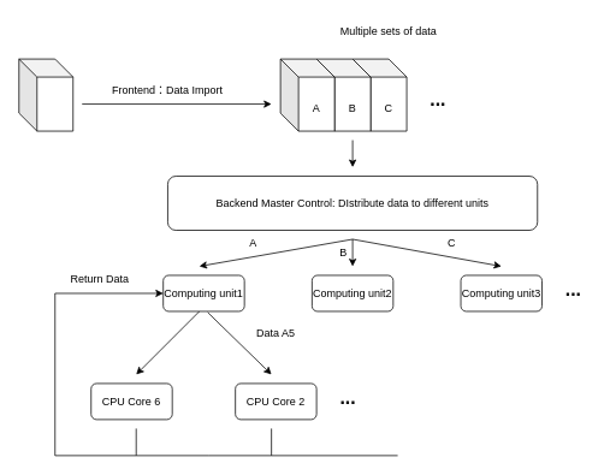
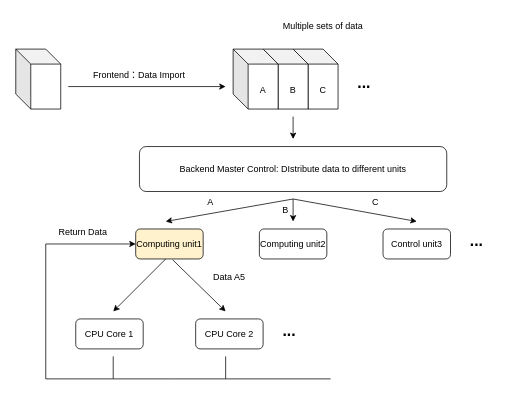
  <mxCell id="0" />
  <mxCell id="1" parent="0" />
  <mxCell id="2" value="" style="shape=cube;whiteSpace=wrap;html=1;boundedLbl=1;backgroundOutline=1;darkOpacity=0.05;darkOpacity2=0.1;" vertex="1" parent="1"><mxGeometry x="20" y="65" width="60" height="80" as="geometry" /></mxCell>
  <mxCell id="3" value="" style="shape=cube;whiteSpace=wrap;html=1;boundedLbl=1;backgroundOutline=1;darkOpacity=0.05;darkOpacity2=0.1;" vertex="1" parent="1"><mxGeometry x="390" y="65" width="60" height="80" as="geometry" /></mxCell>
  <mxCell id="4" value="" style="shape=cube;whiteSpace=wrap;html=1;boundedLbl=1;backgroundOutline=1;darkOpacity=0.05;darkOpacity2=0.1;" vertex="1" parent="1"><mxGeometry x="350" y="65" width="60" height="80" as="geometry" /></mxCell>
  <mxCell id="5" value="" style="shape=cube;whiteSpace=wrap;html=1;boundedLbl=1;backgroundOutline=1;darkOpacity=0.05;darkOpacity2=0.1;" vertex="1" parent="1"><mxGeometry x="310" y="65" width="60" height="80" as="geometry" /></mxCell>
  <mxCell id="6" value="Frontend：Data Import" style="text;html=1;whiteSpace=wrap;strokeColor=none;fillColor=none;align=center;verticalAlign=middle;rounded=0;" vertex="1" parent="1"><mxGeometry x="70" y="85" width="230" height="30" as="geometry" /></mxCell>
  <mxCell id="7" value="" style="endArrow=classic;html=1;rounded=0;" edge="1" parent="1"><mxGeometry width="50" height="50" relative="1" as="geometry"><mxPoint x="90" y="115" as="sourcePoint" /><mxPoint x="300" y="115" as="targetPoint" /></mxGeometry></mxCell>
  <mxCell id="8" value="Multiple sets of data" style="text;html=1;whiteSpace=wrap;strokeColor=none;fillColor=none;align=center;verticalAlign=middle;rounded=0;" vertex="1" parent="1"><mxGeometry x="355" y="20" width="150" height="30" as="geometry" /></mxCell>
  <mxCell id="9" value="" style="endArrow=classic;html=1;rounded=0;" edge="1" parent="1"><mxGeometry width="50" height="50" relative="1" as="geometry"><mxPoint x="390" y="155" as="sourcePoint" /><mxPoint x="390" y="185" as="targetPoint" /></mxGeometry></mxCell>
  <mxCell id="10" value="Backend Master Control: DIstribute data to different units" style="rounded=1;whiteSpace=wrap;html=1;" vertex="1" parent="1"><mxGeometry x="185" y="195" width="410" height="60" as="geometry" /></mxCell>
- <mxCell id="11" value="Computing unit1" style="rounded=1;whiteSpace=wrap;html=1;" vertex="1" parent="1"><mxGeometry x="180" y="305" width="90" height="40" as="geometry" /></mxCell>
+ <mxCell id="11" value="Computing unit1" style="rounded=1;whiteSpace=wrap;html=1;fillColor=#fff2cc;" vertex="1" parent="1"><mxGeometry x="180" y="305" width="90" height="40" as="geometry" /></mxCell>
  <mxCell id="12" value="Computing unit2" style="rounded=1;whiteSpace=wrap;html=1;" vertex="1" parent="1"><mxGeometry x="345" y="305" width="90" height="40" as="geometry" /></mxCell>
- <mxCell id="13" value="Computing unit3" style="rounded=1;whiteSpace=wrap;html=1;" vertex="1" parent="1"><mxGeometry x="510" y="305" width="90" height="40" as="geometry" /></mxCell>
+ <mxCell id="13" value="Control unit3" style="rounded=1;whiteSpace=wrap;html=1;" vertex="1" parent="1"><mxGeometry x="510" y="305" width="90" height="40" as="geometry" /></mxCell>
  <mxCell id="14" value="" style="endArrow=classic;html=1;rounded=0;" edge="1" parent="1"><mxGeometry width="50" height="50" relative="1" as="geometry"><mxPoint x="390" y="265" as="sourcePoint" /><mxPoint x="220" y="295" as="targetPoint" /></mxGeometry></mxCell>
  <mxCell id="15" value="" style="endArrow=classic;html=1;rounded=0;" edge="1" parent="1"><mxGeometry width="50" height="50" relative="1" as="geometry"><mxPoint x="390" y="265" as="sourcePoint" /><mxPoint x="390" y="295" as="targetPoint" /></mxGeometry></mxCell>
  <mxCell id="16" value="" style="endArrow=classic;html=1;rounded=0;" edge="1" parent="1"><mxGeometry width="50" height="50" relative="1" as="geometry"><mxPoint x="390" y="265" as="sourcePoint" /><mxPoint x="555" y="295" as="targetPoint" /></mxGeometry></mxCell>
  <mxCell id="17" value="&lt;b&gt;&lt;font style=&quot;font-size: 21px;&quot;&gt;...&lt;/font&gt;&lt;/b&gt;" style="text;html=1;whiteSpace=wrap;strokeColor=none;fillColor=none;align=center;verticalAlign=middle;rounded=0;" vertex="1" parent="1"><mxGeometry x="460" y="95" width="50" height="30" as="geometry" /></mxCell>
  <mxCell id="18" value="&lt;b&gt;&lt;font style=&quot;font-size: 21px;&quot;&gt;...&lt;/font&gt;&lt;/b&gt;" style="text;html=1;whiteSpace=wrap;strokeColor=none;fillColor=none;align=center;verticalAlign=middle;rounded=0;" vertex="1" parent="1"><mxGeometry x="610" y="305" width="50" height="30" as="geometry" /></mxCell>
  <mxCell id="19" value="A" style="text;html=1;whiteSpace=wrap;strokeColor=none;fillColor=none;align=center;verticalAlign=middle;rounded=0;" vertex="1" parent="1"><mxGeometry x="320" y="105" width="60" height="30" as="geometry" /></mxCell>
  <mxCell id="20" value="B" style="text;html=1;whiteSpace=wrap;strokeColor=none;fillColor=none;align=center;verticalAlign=middle;rounded=0;" vertex="1" parent="1"><mxGeometry x="360" y="105" width="60" height="30" as="geometry" /></mxCell>
  <mxCell id="21" value="C" style="text;html=1;whiteSpace=wrap;strokeColor=none;fillColor=none;align=center;verticalAlign=middle;rounded=0;" vertex="1" parent="1"><mxGeometry x="400" y="105" width="60" height="30" as="geometry" /></mxCell>
  <mxCell id="22" value="A" style="text;html=1;whiteSpace=wrap;strokeColor=none;fillColor=none;align=center;verticalAlign=middle;rounded=0;" vertex="1" parent="1"><mxGeometry x="250" y="255" width="60" height="30" as="geometry" /></mxCell>
  <mxCell id="23" value="B" style="text;html=1;whiteSpace=wrap;strokeColor=none;fillColor=none;align=center;verticalAlign=middle;rounded=0;" vertex="1" parent="1"><mxGeometry x="350" y="265" width="60" height="30" as="geometry" /></mxCell>
  <mxCell id="24" value="C" style="text;html=1;whiteSpace=wrap;strokeColor=none;fillColor=none;align=center;verticalAlign=middle;rounded=0;" vertex="1" parent="1"><mxGeometry x="470" y="255" width="60" height="30" as="geometry" /></mxCell>
- <mxCell id="25" value="CPU Core 6" style="rounded=1;whiteSpace=wrap;html=1;" vertex="1" parent="1"><mxGeometry x="100" y="425" width="90" height="40" as="geometry" /></mxCell>
+ <mxCell id="25" value="CPU Core 1" style="rounded=1;whiteSpace=wrap;html=1;" vertex="1" parent="1"><mxGeometry x="100" y="425" width="90" height="40" as="geometry" /></mxCell>
  <mxCell id="26" value="CPU Core 2" style="rounded=1;whiteSpace=wrap;html=1;" vertex="1" parent="1"><mxGeometry x="260" y="425" width="90" height="40" as="geometry" /></mxCell>
  <mxCell id="27" value="&lt;b&gt;&lt;font style=&quot;font-size: 21px;&quot;&gt;...&lt;/font&gt;&lt;/b&gt;" style="text;html=1;whiteSpace=wrap;strokeColor=none;fillColor=none;align=center;verticalAlign=middle;rounded=0;" vertex="1" parent="1"><mxGeometry x="360" y="425" width="50" height="30" as="geometry" /></mxCell>
  <mxCell id="28" value="" style="endArrow=classic;html=1;rounded=0;" edge="1" parent="1"><mxGeometry width="50" height="50" relative="1" as="geometry"><mxPoint x="220" y="345" as="sourcePoint" /><mxPoint x="150" y="415" as="targetPoint" /></mxGeometry></mxCell>
  <mxCell id="29" value="" style="endArrow=classic;html=1;rounded=0;exitX=0.548;exitY=1.028;exitDx=0;exitDy=0;exitPerimeter=0;" edge="1" parent="1" source="11"><mxGeometry width="50" height="50" relative="1" as="geometry"><mxPoint x="230" y="405" as="sourcePoint" /><mxPoint x="300" y="415" as="targetPoint" /></mxGeometry></mxCell>
  <mxCell id="30" value="Data A5" style="text;html=1;whiteSpace=wrap;strokeColor=none;fillColor=none;align=center;verticalAlign=middle;rounded=0;" vertex="1" parent="1"><mxGeometry x="275" y="355" width="60" height="30" as="geometry" /></mxCell>
  <mxCell id="31" value="" style="endArrow=none;html=1;rounded=0;" edge="1" parent="1"><mxGeometry width="50" height="50" relative="1" as="geometry"><mxPoint x="150" y="475" as="sourcePoint" /><mxPoint x="300" y="475" as="targetPoint" /><Array as="points"><mxPoint x="150" y="505" /><mxPoint x="230" y="505" /><mxPoint x="300" y="505" /></Array></mxGeometry></mxCell>
  <mxCell id="32" value="" style="endArrow=none;html=1;rounded=0;" edge="1" parent="1"><mxGeometry width="50" height="50" relative="1" as="geometry"><mxPoint x="300" y="505" as="sourcePoint" /><mxPoint x="440" y="505" as="targetPoint" /></mxGeometry></mxCell>
  <mxCell id="33" value="" style="endArrow=classic;html=1;rounded=0;entryX=0;entryY=0.5;entryDx=0;entryDy=0;" edge="1" parent="1" target="11"><mxGeometry width="50" height="50" relative="1" as="geometry"><mxPoint x="150" y="505" as="sourcePoint" /><mxPoint x="60" y="325" as="targetPoint" /><Array as="points"><mxPoint x="60" y="505" /><mxPoint x="60" y="325" /></Array></mxGeometry></mxCell>
  <mxCell id="34" value="Return Data" style="text;html=1;whiteSpace=wrap;strokeColor=none;fillColor=none;align=center;verticalAlign=middle;rounded=0;" vertex="1" parent="1"><mxGeometry x="60" y="295" width="100" height="30" as="geometry" /></mxCell>
